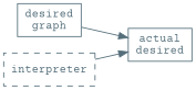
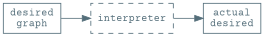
  digraph {
    fontcolor="#546E7A"
    fontname="Courier Prime"
    fontsize=12
    rankdir=LR
    node [color="#546E7A" fontcolor="#546E7A" fontname="Courier Prime" fontsize=12 shape=rectangle]
    edge [color="#546E7A" fontname="Courier Prime"]
    n1 [label="desired\ngraph"]
    interpreter [style=dashed]
    n3 [label="actual\ndesired"]
-   n1 -> n3
+   n1 -> interpreter
    interpreter -> n3
  }
